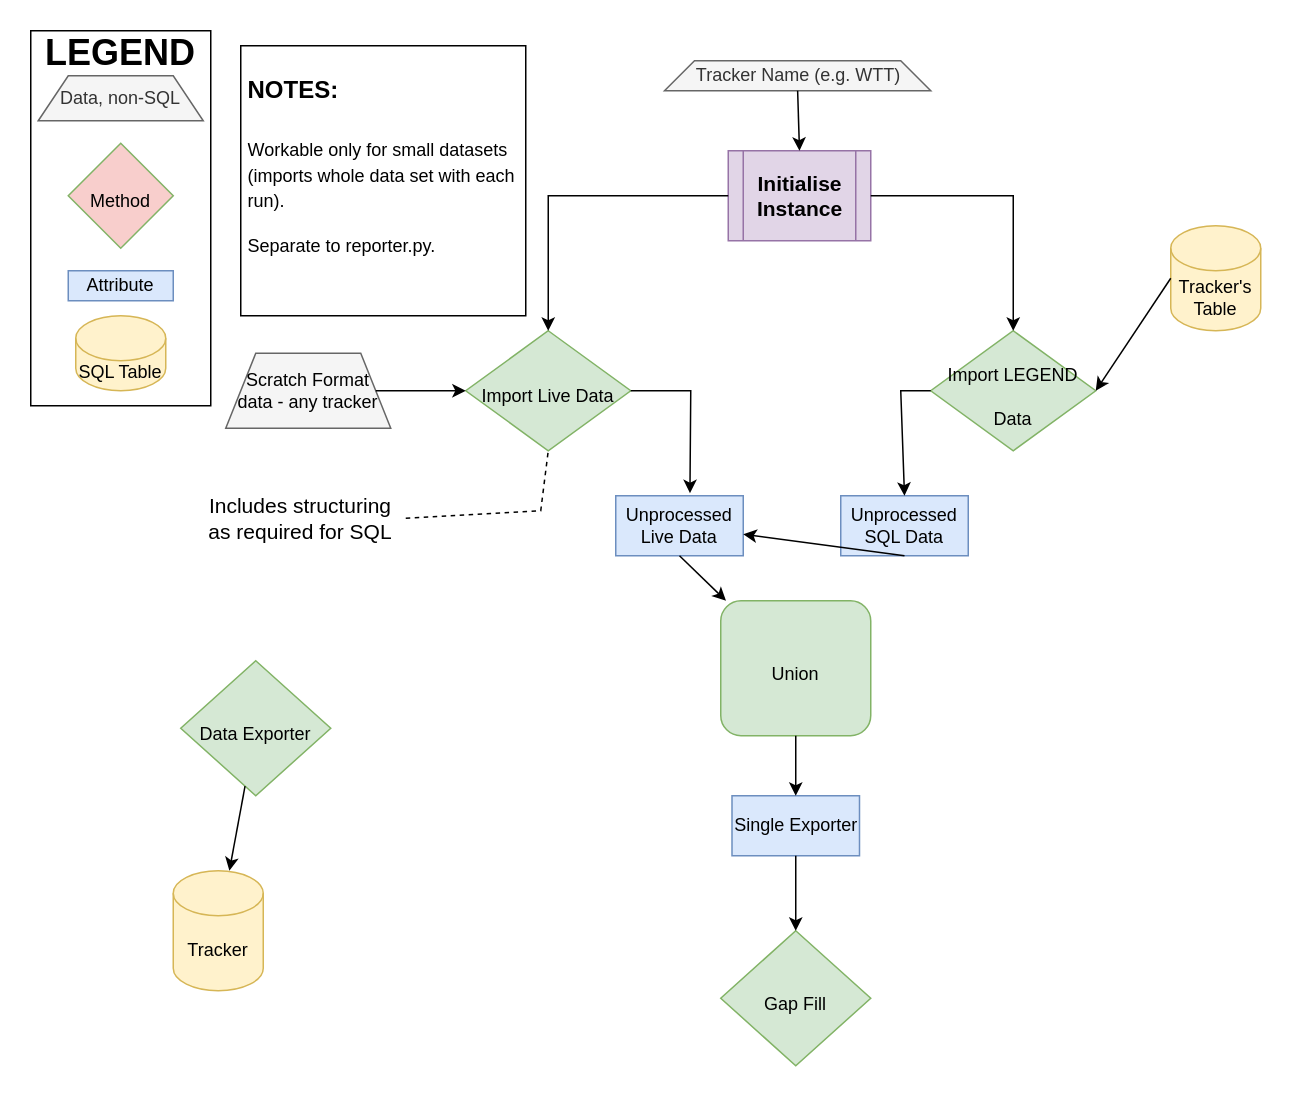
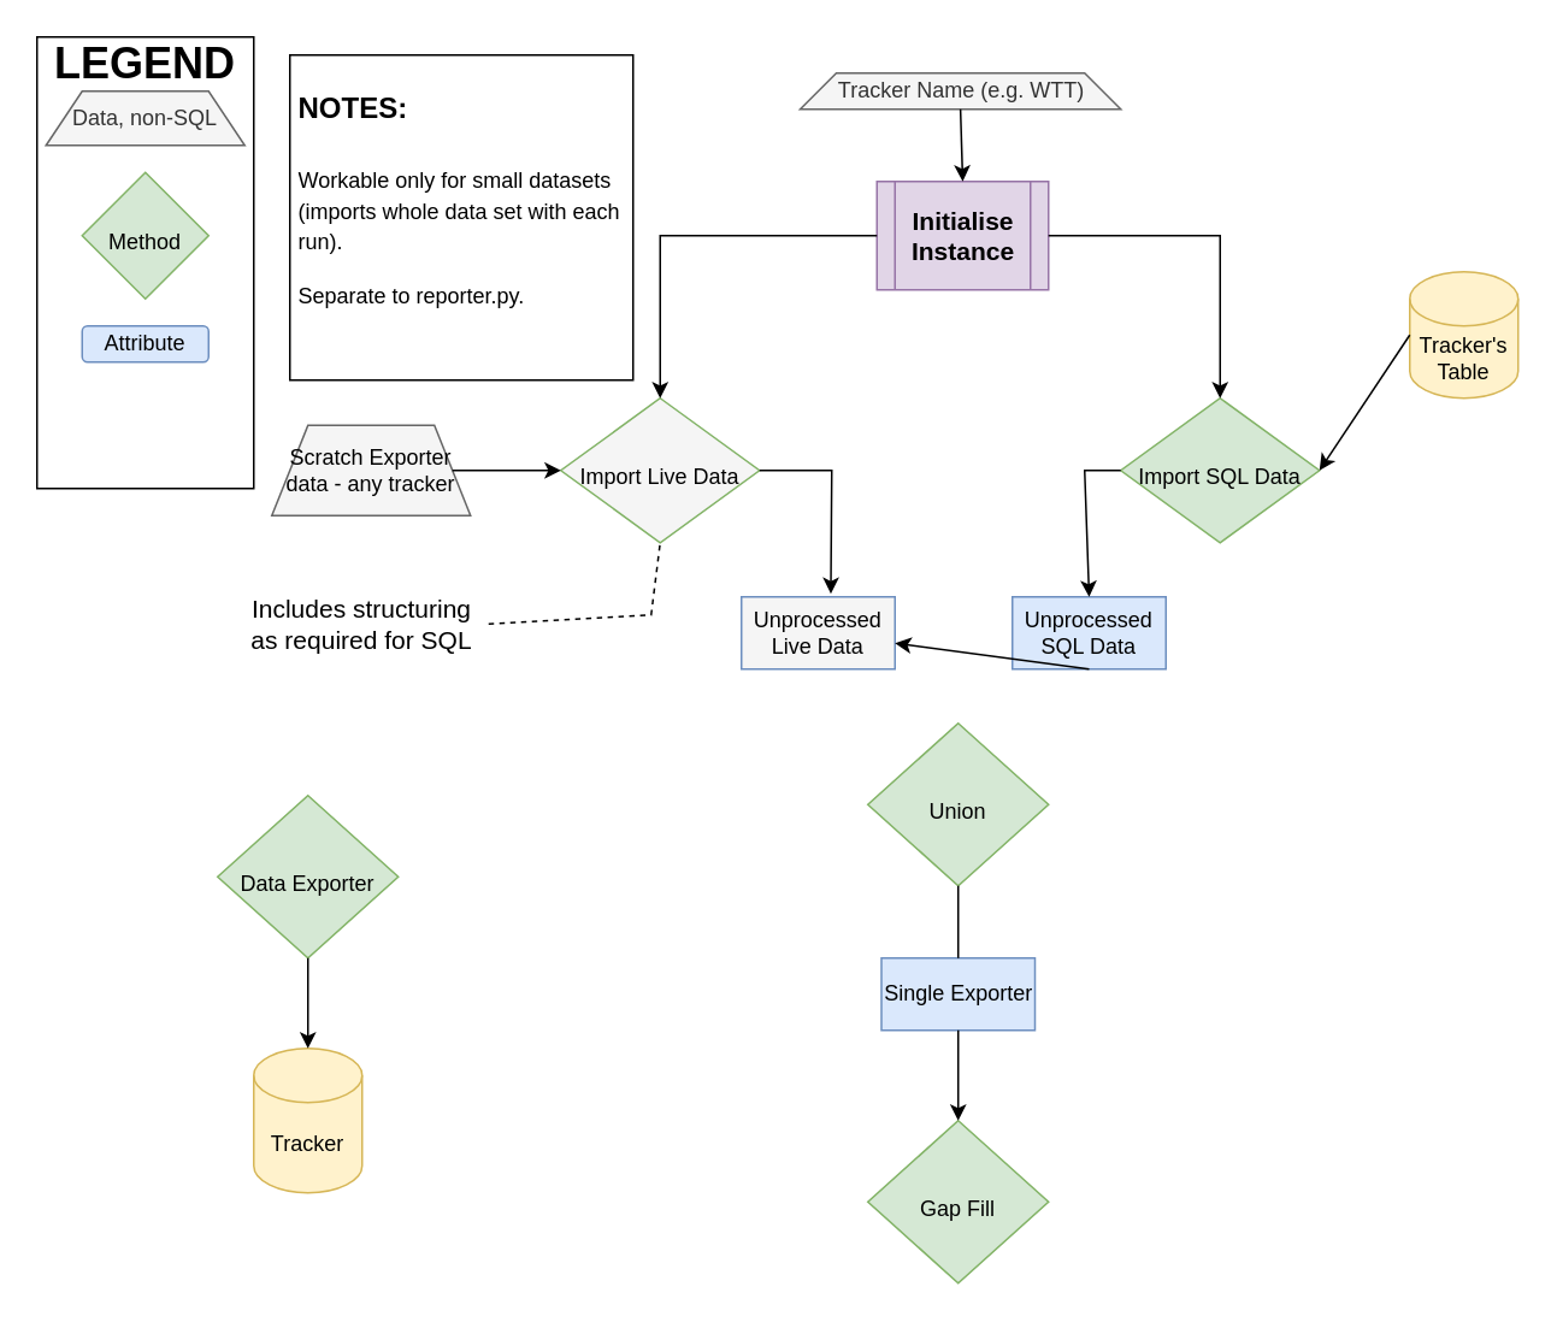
  <mxCell id="0" />
  <mxCell id="1" parent="0" />
  <mxCell id="2" value="" style="rounded=0;whiteSpace=wrap;html=1;fontSize=14;fillColor=none;" vertex="1" parent="1"><mxGeometry width="120" height="250" as="geometry" x="20" y="20" /></mxCell>
  <mxCell id="3" value="&lt;font style=&quot;font-size: 24px;&quot;&gt;&lt;b&gt;LEGEND&lt;/b&gt;&lt;/font&gt;" style="text;html=1;strokeColor=none;fillColor=none;align=center;verticalAlign=middle;whiteSpace=wrap;rounded=0;" vertex="1" parent="1"><mxGeometry x="30" width="100" height="30" as="geometry" y="20" /></mxCell>
- <mxCell id="4" value="Attribute" style="rounded=0;whiteSpace=wrap;html=1;fillColor=#dae8fc;strokeColor=#6c8ebf;" vertex="1" parent="1"><mxGeometry x="45" y="180" width="70" height="20" as="geometry" /></mxCell>
- <mxCell id="5" value="&lt;font style=&quot;font-size: 12px;&quot;&gt;Method&lt;br&gt;&lt;/font&gt;" style="rhombus;whiteSpace=wrap;html=1;fontSize=24;fillColor=#f8cecc;strokeColor=#82b366;" vertex="1" parent="1"><mxGeometry x="45" y="95" width="70" height="70" as="geometry" /></mxCell>
- <mxCell id="6" value="SQL Table" style="shape=cylinder3;whiteSpace=wrap;html=1;boundedLbl=1;backgroundOutline=1;size=15;fontSize=12;fillColor=#fff2cc;strokeColor=#d6b656;" vertex="1" parent="1"><mxGeometry x="50" y="210" width="60" height="50" as="geometry" /></mxCell>
- <mxCell id="7" value="&lt;font style=&quot;font-size: 12px;&quot;&gt;Import LEGEND Data&lt;/font&gt;" style="rhombus;whiteSpace=wrap;html=1;fontSize=24;fillColor=#d5e8d4;strokeColor=#82b366;" vertex="1" parent="1"><mxGeometry x="620" y="220" width="110" height="80" as="geometry" /></mxCell>
+ <mxCell id="4" value="Attribute" style="whiteSpace=wrap;html=1;fillColor=#dae8fc;strokeColor=#6c8ebf;rounded=1;" vertex="1" parent="1"><mxGeometry x="45" y="180" width="70" height="20" as="geometry" /></mxCell>
+ <mxCell id="5" value="&lt;font style=&quot;font-size: 12px;&quot;&gt;Method&lt;br&gt;&lt;/font&gt;" style="rhombus;whiteSpace=wrap;html=1;fontSize=24;fillColor=#d5e8d4;strokeColor=#82b366;" vertex="1" parent="1"><mxGeometry x="45" y="95" width="70" height="70" as="geometry" /></mxCell>
+ <mxCell id="7" value="&lt;font style=&quot;font-size: 12px;&quot;&gt;Import SQL Data&lt;/font&gt;" style="rhombus;whiteSpace=wrap;html=1;fontSize=24;fillColor=#d5e8d4;strokeColor=#82b366;" vertex="1" parent="1"><mxGeometry x="620" y="220" width="110" height="80" as="geometry" /></mxCell>
  <mxCell id="8" value="Tracker's Table" style="shape=cylinder3;whiteSpace=wrap;html=1;boundedLbl=1;backgroundOutline=1;size=15;fontSize=12;fillColor=#fff2cc;strokeColor=#d6b656;" vertex="1" parent="1"><mxGeometry x="780" y="150" width="60" height="70" as="geometry" /></mxCell>
- <mxCell id="9" value="&lt;span style=&quot;font-size: 12px;&quot;&gt;Union&lt;/span&gt;" style="whiteSpace=wrap;html=1;fontSize=24;fillColor=#d5e8d4;strokeColor=#82b366;rounded=1;" vertex="1" parent="1"><mxGeometry x="480" y="400" width="100" height="90" as="geometry" /></mxCell>
+ <mxCell id="9" value="&lt;span style=&quot;font-size: 12px;&quot;&gt;Union&lt;/span&gt;" style="rhombus;whiteSpace=wrap;html=1;fontSize=24;fillColor=#d5e8d4;strokeColor=#82b366;" vertex="1" parent="1"><mxGeometry x="480" y="400" width="100" height="90" as="geometry" /></mxCell>
  <mxCell id="10" value="&lt;span style=&quot;font-size: 12px;&quot;&gt;Data Exporter&lt;/span&gt;" style="rhombus;whiteSpace=wrap;html=1;fontSize=24;fillColor=#d5e8d4;strokeColor=#82b366;" vertex="1" parent="1"><mxGeometry x="120" y="440" width="100" height="90" as="geometry" /></mxCell>
- <mxCell id="11" value="Tracker" style="shape=cylinder3;whiteSpace=wrap;html=1;boundedLbl=1;backgroundOutline=1;size=15;fontSize=12;fillColor=#fff2cc;strokeColor=#d6b656;" vertex="1" parent="1"><mxGeometry x="115" y="580" width="60" height="80" as="geometry" /></mxCell>
+ <mxCell id="11" value="Tracker" style="shape=cylinder3;whiteSpace=wrap;html=1;boundedLbl=1;backgroundOutline=1;size=15;fontSize=12;fillColor=#fff2cc;strokeColor=#d6b656;" vertex="1" parent="1"><mxGeometry x="140" y="580" width="60" height="80" as="geometry" /></mxCell>
  <mxCell id="12" value="" style="endArrow=classic;html=1;rounded=0;fontSize=12;" edge="1" parent="1" source="10" target="11"><mxGeometry width="50" height="50" relative="1" as="geometry"><mxPoint x="180" y="400" as="sourcePoint" /><mxPoint x="180" y="450" as="targetPoint" /></mxGeometry></mxCell>
  <mxCell id="13" value="&lt;font style=&quot;font-size: 14px;&quot;&gt;&lt;b&gt;Initialise Instance&lt;/b&gt;&lt;/font&gt;" style="shape=process;whiteSpace=wrap;html=1;backgroundOutline=1;fontSize=12;fillColor=#e1d5e7;strokeColor=#9673a6;" vertex="1" parent="1"><mxGeometry x="485" y="100" width="95" height="60" as="geometry" /></mxCell>
  <mxCell id="14" value="Data, non-SQL" style="shape=trapezoid;perimeter=trapezoidPerimeter;whiteSpace=wrap;html=1;fixedSize=1;fontSize=12;fillColor=#f5f5f5;fontColor=#333333;strokeColor=#666666;" vertex="1" parent="1"><mxGeometry x="25" y="50" width="110" height="30" as="geometry" /></mxCell>
- <mxCell id="15" value="&lt;span style=&quot;color: rgb(0, 0, 0);&quot;&gt;Scratch Format data - any tracker&lt;/span&gt;" style="shape=trapezoid;perimeter=trapezoidPerimeter;whiteSpace=wrap;html=1;fixedSize=1;fontSize=12;fillColor=#f5f5f5;fontColor=#333333;strokeColor=#666666;" vertex="1" parent="1"><mxGeometry x="150" y="235" width="110" height="50" as="geometry" /></mxCell>
+ <mxCell id="15" value="&lt;span style=&quot;color: rgb(0, 0, 0);&quot;&gt;Scratch Exporter data - any tracker&lt;/span&gt;" style="shape=trapezoid;perimeter=trapezoidPerimeter;whiteSpace=wrap;html=1;fixedSize=1;fontSize=12;fillColor=#f5f5f5;fontColor=#333333;strokeColor=#666666;" vertex="1" parent="1"><mxGeometry x="150" y="235" width="110" height="50" as="geometry" /></mxCell>
  <mxCell id="16" value="Tracker Name (e.g. WTT)" style="shape=trapezoid;perimeter=trapezoidPerimeter;whiteSpace=wrap;html=1;fixedSize=1;fontSize=12;fillColor=#f5f5f5;fontColor=#333333;strokeColor=#666666;" vertex="1" parent="1"><mxGeometry x="442.5" y="40" width="177.5" height="20" as="geometry" /></mxCell>
  <mxCell id="17" value="" style="endArrow=classic;html=1;rounded=0;fontSize=12;exitX=0.5;exitY=1;exitDx=0;exitDy=0;entryX=0.5;entryY=0;entryDx=0;entryDy=0;" edge="1" parent="1" source="16" target="13"><mxGeometry width="50" height="50" relative="1" as="geometry"><mxPoint x="474.5" y="60" as="sourcePoint" /><mxPoint x="475" y="100" as="targetPoint" /><Array as="points" /></mxGeometry></mxCell>
  <mxCell id="18" value="" style="endArrow=classic;html=1;rounded=0;fontSize=12;exitX=0;exitY=0.5;exitDx=0;exitDy=0;exitPerimeter=0;entryX=1;entryY=0.5;entryDx=0;entryDy=0;" edge="1" parent="1" source="8" target="7"><mxGeometry width="50" height="50" relative="1" as="geometry"><mxPoint x="675" y="310" as="sourcePoint" /><mxPoint x="665" y="400" as="targetPoint" /><Array as="points" /></mxGeometry></mxCell>
  <mxCell id="19" value="Unprocessed SQL Data" style="rounded=0;whiteSpace=wrap;html=1;fillColor=#dae8fc;strokeColor=#6c8ebf;" vertex="1" parent="1"><mxGeometry x="560" y="330" width="85" height="40" as="geometry" /></mxCell>
  <mxCell id="20" value="" style="endArrow=classic;html=1;rounded=0;fontSize=12;exitX=1;exitY=0.5;exitDx=0;exitDy=0;entryX=0.5;entryY=0;entryDx=0;entryDy=0;" edge="1" parent="1" source="13" target="7"><mxGeometry width="50" height="50" relative="1" as="geometry"><mxPoint x="755" y="140" as="sourcePoint" /><mxPoint x="650" y="140" as="targetPoint" /><Array as="points"><mxPoint x="675" y="130" /></Array></mxGeometry></mxCell>
- <mxCell id="21" value="&lt;font style=&quot;font-size: 12px;&quot;&gt;Import Live Data&lt;/font&gt;" style="rhombus;whiteSpace=wrap;html=1;fontSize=24;fillColor=#d5e8d4;strokeColor=#82b366;" vertex="1" parent="1"><mxGeometry x="310" y="220" width="110" height="80" as="geometry" /></mxCell>
+ <mxCell id="21" value="&lt;font style=&quot;font-size: 12px;&quot;&gt;Import Live Data&lt;/font&gt;" style="rhombus;whiteSpace=wrap;html=1;fontSize=24;fillColor=#f5f5f5;strokeColor=#82b366;" vertex="1" parent="1"><mxGeometry x="310" y="220" width="110" height="80" as="geometry" /></mxCell>
  <mxCell id="22" value="" style="endArrow=classic;html=1;rounded=0;fontSize=12;exitX=0;exitY=0.5;exitDx=0;exitDy=0;entryX=0.5;entryY=0;entryDx=0;entryDy=0;" edge="1" parent="1" source="13" target="21"><mxGeometry width="50" height="50" relative="1" as="geometry"><mxPoint x="590" y="140" as="sourcePoint" /><mxPoint x="685" y="230" as="targetPoint" /><Array as="points"><mxPoint x="365" y="130" /></Array></mxGeometry></mxCell>
  <mxCell id="23" value="" style="endArrow=classic;html=1;rounded=0;fontSize=12;exitX=1;exitY=0.5;exitDx=0;exitDy=0;entryX=0;entryY=0.5;entryDx=0;entryDy=0;" edge="1" parent="1" source="15" target="21"><mxGeometry width="50" height="50" relative="1" as="geometry"><mxPoint x="305" y="320" as="sourcePoint" /><mxPoint x="260" y="320" as="targetPoint" /><Array as="points" /></mxGeometry></mxCell>
  <mxCell id="24" value="" style="endArrow=classic;html=1;rounded=0;fontSize=12;entryX=0.5;entryY=0;entryDx=0;entryDy=0;exitX=0;exitY=0.5;exitDx=0;exitDy=0;" edge="1" parent="1" source="7" target="19"><mxGeometry width="50" height="50" relative="1" as="geometry"><mxPoint x="790" y="270" as="sourcePoint" /><mxPoint x="740" y="270" as="targetPoint" /><Array as="points"><mxPoint x="600" y="260" /></Array></mxGeometry></mxCell>
- <mxCell id="25" value="Unprocessed Live Data" style="rounded=0;whiteSpace=wrap;html=1;fillColor=#dae8fc;strokeColor=#6c8ebf;" vertex="1" parent="1"><mxGeometry x="410" y="330" width="85" height="40" as="geometry" /></mxCell>
+ <mxCell id="25" value="Unprocessed Live Data" style="rounded=0;whiteSpace=wrap;html=1;fillColor=#f5f5f5;strokeColor=#6c8ebf;" vertex="1" parent="1"><mxGeometry x="410" y="330" width="85" height="40" as="geometry" /></mxCell>
  <mxCell id="26" value="" style="endArrow=classic;html=1;rounded=0;fontSize=12;exitX=1;exitY=0.5;exitDx=0;exitDy=0;entryX=0.582;entryY=-0.043;entryDx=0;entryDy=0;entryPerimeter=0;" edge="1" parent="1" source="21" target="25"><mxGeometry width="50" height="50" relative="1" as="geometry"><mxPoint x="685" y="310" as="sourcePoint" /><mxPoint x="685" y="350" as="targetPoint" /><Array as="points"><mxPoint x="460" y="260" /></Array></mxGeometry></mxCell>
  <mxCell id="27" value="Includes structuring as required for SQL" style="text;html=1;strokeColor=none;fillColor=none;align=center;verticalAlign=middle;whiteSpace=wrap;rounded=0;fontSize=14;" vertex="1" parent="1"><mxGeometry x="130" y="330" width="140" height="30" as="geometry" /></mxCell>
  <mxCell id="28" value="" style="endArrow=none;dashed=1;html=1;rounded=0;fontSize=14;entryX=0.5;entryY=1;entryDx=0;entryDy=0;exitX=1;exitY=0.5;exitDx=0;exitDy=0;" edge="1" parent="1" source="27" target="21"><mxGeometry width="50" height="50" relative="1" as="geometry"><mxPoint x="480" y="460" as="sourcePoint" /><mxPoint x="530" y="410" as="targetPoint" /><Array as="points"><mxPoint x="360" y="340" /></Array></mxGeometry></mxCell>
  <mxCell id="29" value="&lt;h1&gt;&lt;font style=&quot;font-size: 16px;&quot;&gt;NOTES:&lt;/font&gt;&lt;/h1&gt;&lt;p&gt;&lt;font style=&quot;font-size: 12px;&quot;&gt;Workable only for small datasets (imports whole data set with each run).&lt;/font&gt;&lt;/p&gt;&lt;p&gt;&lt;font style=&quot;font-size: 12px;&quot;&gt;Separate to reporter.py.&lt;/font&gt;&lt;/p&gt;" style="text;html=1;strokeColor=default;fillColor=none;spacing=5;spacingTop=-20;whiteSpace=wrap;overflow=hidden;rounded=0;fontSize=14;" vertex="1" parent="1"><mxGeometry x="160" y="30" width="190" height="180" as="geometry" /></mxCell>
- <mxCell id="30" value="" style="endArrow=classic;html=1;rounded=0;fontSize=12;exitX=0.5;exitY=1;exitDx=0;exitDy=0;" edge="1" parent="1" source="25" target="9"><mxGeometry width="50" height="50" relative="1" as="geometry"><mxPoint x="480" y="460" as="sourcePoint" /><mxPoint x="530" y="410" as="targetPoint" /></mxGeometry></mxCell>
  <mxCell id="31" value="" style="endArrow=classic;html=1;rounded=0;fontSize=12;exitX=0.5;exitY=1;exitDx=0;exitDy=0;" edge="1" parent="1" source="19" target="25"><mxGeometry width="50" height="50" relative="1" as="geometry"><mxPoint x="462.5" y="380" as="sourcePoint" /><mxPoint x="516.223" y="423.65" as="targetPoint" /></mxGeometry></mxCell>
  <mxCell id="32" value="Single Exporter" style="rounded=0;whiteSpace=wrap;html=1;fillColor=#dae8fc;strokeColor=#6c8ebf;" vertex="1" parent="1"><mxGeometry x="487.5" y="530" width="85" height="40" as="geometry" /></mxCell>
  <mxCell id="33" value="&lt;span style=&quot;font-size: 12px;&quot;&gt;Gap Fill&lt;/span&gt;" style="rhombus;whiteSpace=wrap;html=1;fontSize=24;fillColor=#d5e8d4;strokeColor=#82b366;" vertex="1" parent="1"><mxGeometry x="480" y="620" width="100" height="90" as="geometry" /></mxCell>
- <mxCell id="34" value="" style="endArrow=classic;html=1;rounded=0;fontSize=12;exitX=0.5;exitY=1;exitDx=0;exitDy=0;entryX=0.5;entryY=0;entryDx=0;entryDy=0;" edge="1" parent="1" source="9" target="32"><mxGeometry width="50" height="50" relative="1" as="geometry"><mxPoint x="410" y="530" as="sourcePoint" /><mxPoint x="463.407" y="581.684" as="targetPoint" /></mxGeometry></mxCell>
+ <mxCell id="34" value="" style="endArrow=none;html=1;rounded=0;fontSize=12;exitX=0.5;exitY=1;exitDx=0;exitDy=0;entryX=0.5;entryY=0;entryDx=0;entryDy=0;" edge="1" parent="1" source="9" target="32"><mxGeometry width="50" height="50" relative="1" as="geometry"><mxPoint x="410" y="530" as="sourcePoint" /><mxPoint x="463.407" y="581.684" as="targetPoint" /></mxGeometry></mxCell>
  <mxCell id="35" value="" style="endArrow=classic;html=1;rounded=0;fontSize=12;" edge="1" parent="1" target="33"><mxGeometry width="50" height="50" relative="1" as="geometry"><mxPoint x="530" y="570" as="sourcePoint" /><mxPoint x="540" y="540" as="targetPoint" /><Array as="points"><mxPoint x="530" y="600" /></Array></mxGeometry></mxCell>
